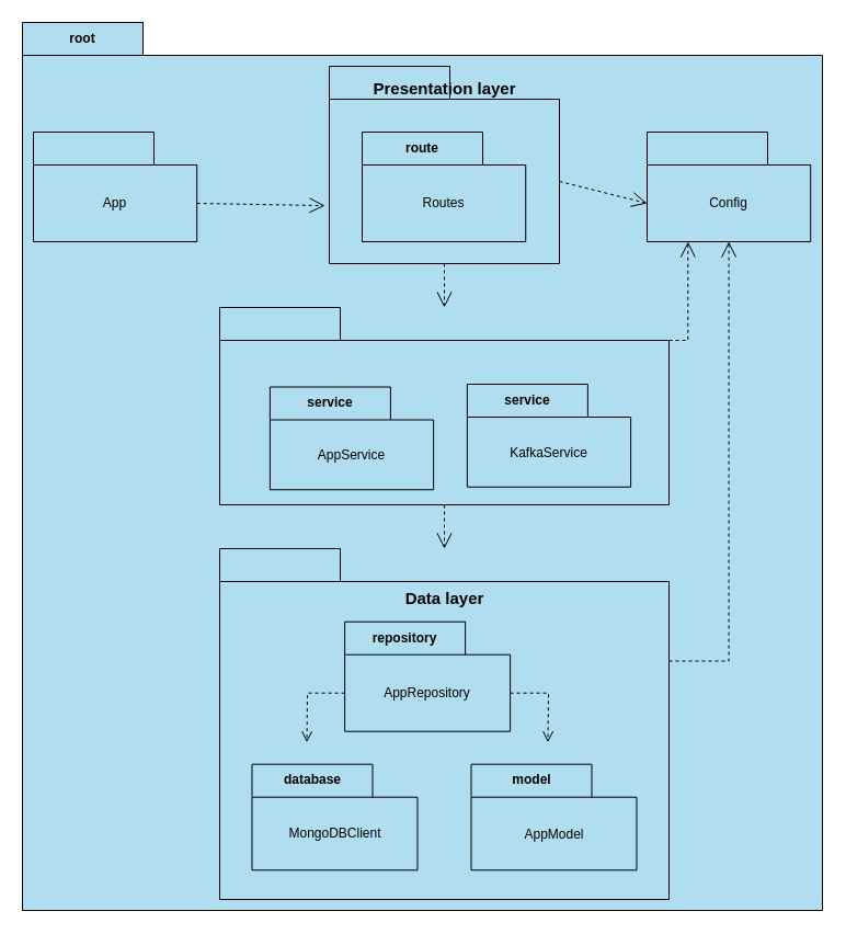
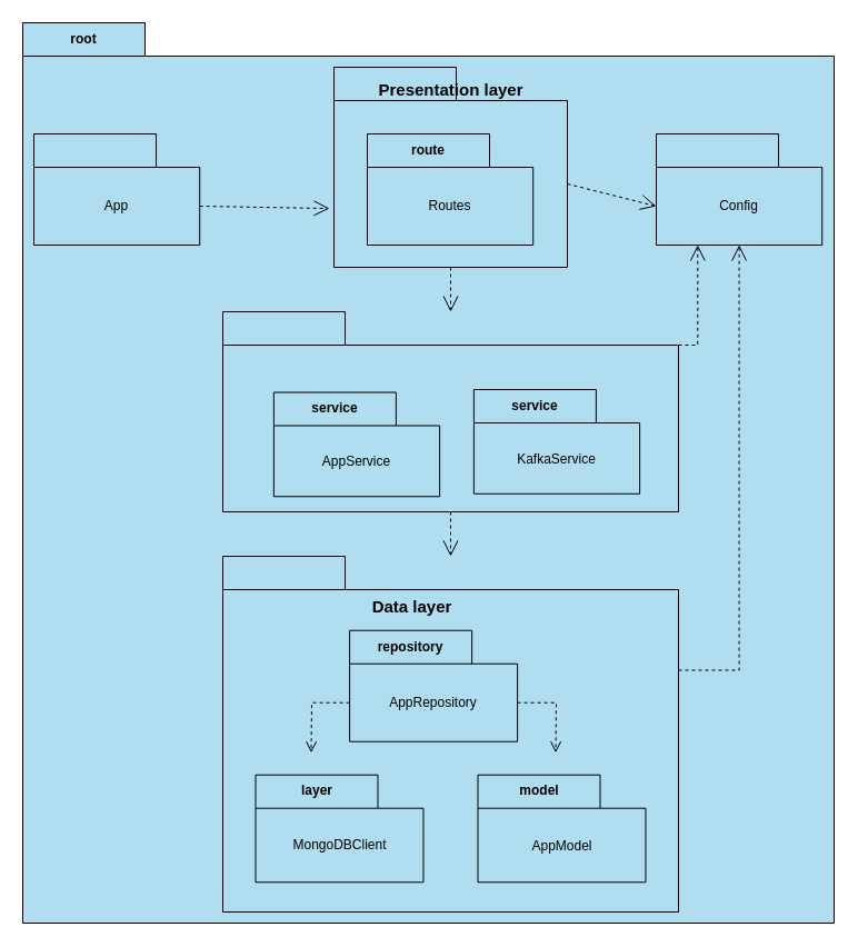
  <mxCell id="0" />
  <mxCell id="1" parent="0" />
  <mxCell id="2" value="root" style="shape=folder;fontStyle=1;tabWidth=110;tabHeight=30;tabPosition=left;html=1;boundedLbl=1;labelInHeader=1;container=1;collapsible=0;whiteSpace=wrap;fillColor=#b1ddf0;strokeColor=#000000;" vertex="1" parent="1"><mxGeometry x="20" width="730" height="810" as="geometry" y="20" /></mxCell>
  <mxCell id="3" value="" style="html=1;strokeColor=none;resizeWidth=1;resizeHeight=1;fillColor=none;part=1;connectable=0;allowArrows=0;deletable=0;whiteSpace=wrap;" vertex="1" parent="2"><mxGeometry width="677.229" height="567" relative="1" as="geometry"><mxPoint y="30" as="offset" /></mxGeometry></mxCell>
  <mxCell id="4" value="" style="shape=folder;fontStyle=1;tabWidth=110;tabHeight=30;tabPosition=left;html=1;boundedLbl=1;labelInHeader=1;container=1;collapsible=0;whiteSpace=wrap;fillColor=#b1ddf0;strokeColor=#000000;" vertex="1" parent="1"><mxGeometry x="300" y="60" width="210" height="180" as="geometry" /></mxCell>
  <mxCell id="5" value="" style="html=1;strokeColor=none;resizeWidth=1;resizeHeight=1;fillColor=none;part=1;connectable=0;allowArrows=0;deletable=0;whiteSpace=wrap;" vertex="1" parent="4"><mxGeometry width="210" height="126.0" relative="1" as="geometry"><mxPoint y="30" as="offset" /></mxGeometry></mxCell>
  <mxCell id="6" value="Presentation layer" style="text;html=1;align=center;verticalAlign=middle;resizable=0;points=[];autosize=1;strokeColor=none;fillColor=none;fontStyle=1;fontSize=15;" vertex="1" parent="4"><mxGeometry x="30" y="5" width="150" height="30" as="geometry" /></mxCell>
  <mxCell id="7" value="route" style="shape=folder;fontStyle=1;tabWidth=110;tabHeight=30;tabPosition=left;html=1;boundedLbl=1;labelInHeader=1;container=1;collapsible=0;whiteSpace=wrap;fillColor=#b1ddf0;strokeColor=#000000;" vertex="1" parent="4"><mxGeometry x="30.0" y="60" width="149.22" height="100" as="geometry" /></mxCell>
  <mxCell id="8" value="Routes" style="html=1;strokeColor=none;resizeWidth=1;resizeHeight=1;fillColor=none;part=1;connectable=0;allowArrows=0;deletable=0;whiteSpace=wrap;" vertex="1" parent="7"><mxGeometry width="149.22" height="70.0" relative="1" as="geometry"><mxPoint y="30" as="offset" /></mxGeometry></mxCell>
  <mxCell id="9" value="" style="shape=folder;fontStyle=1;tabWidth=110;tabHeight=30;tabPosition=left;html=1;boundedLbl=1;labelInHeader=1;container=1;collapsible=0;whiteSpace=wrap;fillColor=#b1ddf0;strokeColor=#000000;" vertex="1" parent="1"><mxGeometry x="200" y="500" width="410" height="320" as="geometry" /></mxCell>
  <mxCell id="10" value="" style="html=1;strokeColor=none;resizeWidth=1;resizeHeight=1;fillColor=none;part=1;connectable=0;allowArrows=0;deletable=0;whiteSpace=wrap;" vertex="1" parent="9"><mxGeometry width="410" height="231.111" relative="1" as="geometry"><mxPoint y="30" as="offset" /></mxGeometry></mxCell>
- <mxCell id="11" value="Data layer" style="text;html=1;align=center;verticalAlign=middle;resizable=0;points=[];autosize=1;strokeColor=none;fillColor=none;fontStyle=1;fontSize=15;" vertex="1" parent="9"><mxGeometry x="155.0" y="30.003" width="100" height="30" as="geometry" /></mxCell>
+ <mxCell id="11" value="Data layer" style="text;html=1;align=center;verticalAlign=middle;resizable=0;points=[];autosize=1;strokeColor=none;fillColor=none;fontStyle=1;fontSize=15;" vertex="1" parent="9"><mxGeometry x="120" y="30.003" width="100" height="30" as="geometry" /></mxCell>
  <mxCell id="12" value="repository" style="shape=folder;fontStyle=1;tabWidth=110;tabHeight=30;tabPosition=left;html=1;boundedLbl=1;labelInHeader=1;container=1;collapsible=0;whiteSpace=wrap;fillColor=#b1ddf0;strokeColor=#000000;" vertex="1" parent="9"><mxGeometry x="114.11" y="66.71" width="151" height="100" as="geometry" /></mxCell>
  <mxCell id="13" value="AppRepository" style="html=1;strokeColor=none;resizeWidth=1;resizeHeight=1;fillColor=none;part=1;connectable=0;allowArrows=0;deletable=0;whiteSpace=wrap;" vertex="1" parent="12"><mxGeometry width="151.0" height="70.0" relative="1" as="geometry"><mxPoint y="30" as="offset" /></mxGeometry></mxCell>
- <mxCell id="14" value="database" style="shape=folder;fontStyle=1;tabWidth=110;tabHeight=30;tabPosition=left;html=1;boundedLbl=1;labelInHeader=1;container=1;collapsible=0;whiteSpace=wrap;fillColor=#b1ddf0;strokeColor=#000000;" vertex="1" parent="9"><mxGeometry x="29.5" y="196.7" width="151" height="96.57" as="geometry" /></mxCell>
+ <mxCell id="14" value="layer" style="shape=folder;fontStyle=1;tabWidth=110;tabHeight=30;tabPosition=left;html=1;boundedLbl=1;labelInHeader=1;container=1;collapsible=0;whiteSpace=wrap;fillColor=#b1ddf0;strokeColor=#000000;" vertex="1" parent="9"><mxGeometry x="29.5" y="196.7" width="151" height="96.57" as="geometry" /></mxCell>
  <mxCell id="15" value="MongoDBClient" style="html=1;strokeColor=none;resizeWidth=1;resizeHeight=1;fillColor=none;part=1;connectable=0;allowArrows=0;deletable=0;whiteSpace=wrap;" vertex="1" parent="14"><mxGeometry width="151.0" height="67.599" relative="1" as="geometry"><mxPoint y="30" as="offset" /></mxGeometry></mxCell>
  <mxCell id="16" value="model" style="shape=folder;fontStyle=1;tabWidth=110;tabHeight=30;tabPosition=left;html=1;boundedLbl=1;labelInHeader=1;container=1;collapsible=0;whiteSpace=wrap;fillColor=#b1ddf0;strokeColor=#000000;" vertex="1" parent="9"><mxGeometry x="229.5" y="196.7" width="151" height="96.58" as="geometry" /></mxCell>
  <mxCell id="17" value="AppModel" style="html=1;strokeColor=none;resizeWidth=1;resizeHeight=1;fillColor=none;part=1;connectable=0;allowArrows=0;deletable=0;whiteSpace=wrap;" vertex="1" parent="16"><mxGeometry width="151" height="67.606" relative="1" as="geometry"><mxPoint y="30" as="offset" /></mxGeometry></mxCell>
  <mxCell id="18" value="" style="endArrow=open;startArrow=none;endFill=0;startFill=0;endSize=8;html=1;verticalAlign=bottom;dashed=1;labelBackgroundColor=none;rounded=0;exitX=0;exitY=0;exitDx=151;exitDy=65;exitPerimeter=0;edgeStyle=orthogonalEdgeStyle;" edge="1" parent="9" source="12"><mxGeometry width="160" relative="1" as="geometry"><mxPoint x="299.5" y="106.71" as="sourcePoint" /><mxPoint x="299.5" y="176.71" as="targetPoint" /></mxGeometry></mxCell>
  <mxCell id="19" value="" style="endArrow=open;startArrow=none;endFill=0;startFill=0;endSize=8;html=1;verticalAlign=bottom;dashed=1;labelBackgroundColor=none;rounded=0;exitX=0;exitY=0;exitDx=0;exitDy=65;exitPerimeter=0;edgeStyle=orthogonalEdgeStyle;" edge="1" parent="9" source="12"><mxGeometry width="160" relative="1" as="geometry"><mxPoint x="-90.5" y="126.71" as="sourcePoint" /><mxPoint x="79.5" y="176.71" as="targetPoint" /></mxGeometry></mxCell>
  <mxCell id="20" value="" style="shape=folder;fontStyle=1;tabWidth=110;tabHeight=30;tabPosition=left;html=1;boundedLbl=1;labelInHeader=1;container=1;collapsible=0;whiteSpace=wrap;fillColor=#b1ddf0;strokeColor=#000000;" vertex="1" parent="1"><mxGeometry x="200" y="280" width="410" height="180" as="geometry" /></mxCell>
  <mxCell id="21" value="" style="html=1;strokeColor=none;resizeWidth=1;resizeHeight=1;fillColor=none;part=1;connectable=0;allowArrows=0;deletable=0;whiteSpace=wrap;" vertex="1" parent="20"><mxGeometry width="410" height="126.0" relative="1" as="geometry"><mxPoint y="30" as="offset" /></mxGeometry></mxCell>
  <mxCell id="22" value="service" style="shape=folder;fontStyle=1;tabWidth=110;tabHeight=30;tabPosition=left;html=1;boundedLbl=1;labelInHeader=1;container=1;collapsible=0;whiteSpace=wrap;fillColor=#b1ddf0;strokeColor=#000000;" vertex="1" parent="20"><mxGeometry x="45.89" y="72.5" width="149.22" height="93.75" as="geometry" /></mxCell>
  <mxCell id="23" value="AppService" style="html=1;strokeColor=none;resizeWidth=1;resizeHeight=1;fillColor=none;part=1;connectable=0;allowArrows=0;deletable=0;whiteSpace=wrap;" vertex="1" parent="22"><mxGeometry width="149.22" height="65.625" relative="1" as="geometry"><mxPoint y="30" as="offset" /></mxGeometry></mxCell>
  <mxCell id="24" value="service" style="shape=folder;fontStyle=1;tabWidth=110;tabHeight=30;tabPosition=left;html=1;boundedLbl=1;labelInHeader=1;container=1;collapsible=0;whiteSpace=wrap;fillColor=#b1ddf0;strokeColor=#000000;" vertex="1" parent="20"><mxGeometry x="225.89" y="70" width="149.22" height="93.75" as="geometry" /></mxCell>
  <mxCell id="25" value="KafkaService" style="html=1;strokeColor=none;resizeWidth=1;resizeHeight=1;fillColor=none;part=1;connectable=0;allowArrows=0;deletable=0;whiteSpace=wrap;" vertex="1" parent="24"><mxGeometry width="149.22" height="65.625" relative="1" as="geometry"><mxPoint y="30" as="offset" /></mxGeometry></mxCell>
  <mxCell id="26" value="" style="html=1;endArrow=open;endSize=12;dashed=1;verticalAlign=bottom;rounded=0;exitX=0.5;exitY=1;exitDx=0;exitDy=0;exitPerimeter=0;" edge="1" parent="1" source="20" target="9"><mxGeometry width="160" relative="1" as="geometry"><mxPoint x="424" y="250" as="sourcePoint" /><mxPoint x="424" y="310" as="targetPoint" /></mxGeometry></mxCell>
  <mxCell id="27" value="" style="html=1;endArrow=open;endSize=12;dashed=1;verticalAlign=bottom;rounded=0;exitX=0.5;exitY=1;exitDx=0;exitDy=0;exitPerimeter=0;" edge="1" parent="1" source="4" target="20"><mxGeometry width="160" relative="1" as="geometry"><mxPoint x="421" y="470" as="sourcePoint" /><mxPoint x="410" y="270" as="targetPoint" /></mxGeometry></mxCell>
  <mxCell id="28" value="" style="shape=folder;fontStyle=1;tabWidth=110;tabHeight=30;tabPosition=left;html=1;boundedLbl=1;labelInHeader=1;container=1;collapsible=0;whiteSpace=wrap;fillColor=#b1ddf0;strokeColor=#000000;" vertex="1" parent="1"><mxGeometry x="590" y="120" width="149.22" height="100" as="geometry" /></mxCell>
  <mxCell id="29" value="Config" style="html=1;strokeColor=none;resizeWidth=1;resizeHeight=1;fillColor=none;part=1;connectable=0;allowArrows=0;deletable=0;whiteSpace=wrap;" vertex="1" parent="28"><mxGeometry width="149.22" height="70.0" relative="1" as="geometry"><mxPoint y="30" as="offset" /></mxGeometry></mxCell>
  <mxCell id="30" value="" style="shape=folder;fontStyle=1;tabWidth=110;tabHeight=30;tabPosition=left;html=1;boundedLbl=1;labelInHeader=1;container=1;collapsible=0;whiteSpace=wrap;fillColor=#b1ddf0;strokeColor=#000000;" vertex="1" parent="1"><mxGeometry x="30" y="120" width="149.22" height="100" as="geometry" /></mxCell>
  <mxCell id="31" value="App" style="html=1;strokeColor=none;resizeWidth=1;resizeHeight=1;fillColor=none;part=1;connectable=0;allowArrows=0;deletable=0;whiteSpace=wrap;" vertex="1" parent="30"><mxGeometry width="149.22" height="70.0" relative="1" as="geometry"><mxPoint y="30" as="offset" /></mxGeometry></mxCell>
  <mxCell id="32" value="" style="html=1;endArrow=open;endSize=12;dashed=1;verticalAlign=bottom;rounded=0;exitX=0;exitY=0;exitDx=149.22;exitDy=65;exitPerimeter=0;entryX=-0.019;entryY=0.706;entryDx=0;entryDy=0;entryPerimeter=0;" edge="1" parent="1" source="30" target="4"><mxGeometry width="160" relative="1" as="geometry"><mxPoint x="415" y="250" as="sourcePoint" /><mxPoint x="415" y="290" as="targetPoint" /></mxGeometry></mxCell>
  <mxCell id="33" value="" style="html=1;endArrow=open;endSize=12;dashed=1;verticalAlign=bottom;rounded=0;exitX=0;exitY=0;exitDx=210;exitDy=105;exitPerimeter=0;entryX=0;entryY=0;entryDx=0;entryDy=65;entryPerimeter=0;" edge="1" parent="1" source="4" target="28"><mxGeometry width="160" relative="1" as="geometry"><mxPoint x="189" y="195" as="sourcePoint" /><mxPoint x="306" y="197" as="targetPoint" /></mxGeometry></mxCell>
  <mxCell id="34" value="" style="html=1;endArrow=open;endSize=12;dashed=1;verticalAlign=bottom;rounded=0;exitX=0;exitY=0;exitDx=410;exitDy=30;exitPerimeter=0;entryX=0.25;entryY=1;entryDx=0;entryDy=0;entryPerimeter=0;edgeStyle=orthogonalEdgeStyle;" edge="1" parent="1" source="20" target="28"><mxGeometry width="160" relative="1" as="geometry"><mxPoint x="520" y="175" as="sourcePoint" /><mxPoint x="600" y="195" as="targetPoint" /></mxGeometry></mxCell>
  <mxCell id="35" value="" style="html=1;endArrow=open;endSize=12;dashed=1;verticalAlign=bottom;rounded=0;exitX=0;exitY=0;exitDx=410;exitDy=102.5;exitPerimeter=0;entryX=0.5;entryY=1;entryDx=0;entryDy=0;entryPerimeter=0;edgeStyle=orthogonalEdgeStyle;" edge="1" parent="1" source="9" target="28"><mxGeometry width="160" relative="1" as="geometry"><mxPoint x="530" y="185" as="sourcePoint" /><mxPoint x="610" y="205" as="targetPoint" /></mxGeometry></mxCell>
